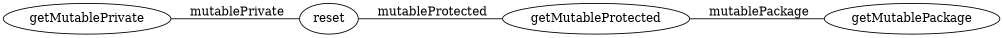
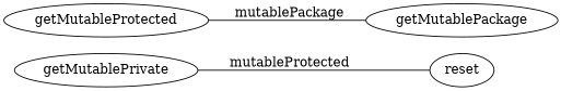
  digraph {
    rankdir=LR
    edge [dir=none]
    getMutablePrivate
    reset
    getMutableProtected
    getMutablePackage
-   getMutablePrivate -> reset [label=" mutablePrivate"]
-   reset -> getMutableProtected [label=" mutableProtected"]
+   getMutablePrivate -> reset [label=" mutableProtected"]
    getMutableProtected -> getMutablePackage [label=" mutablePackage"]
  }
